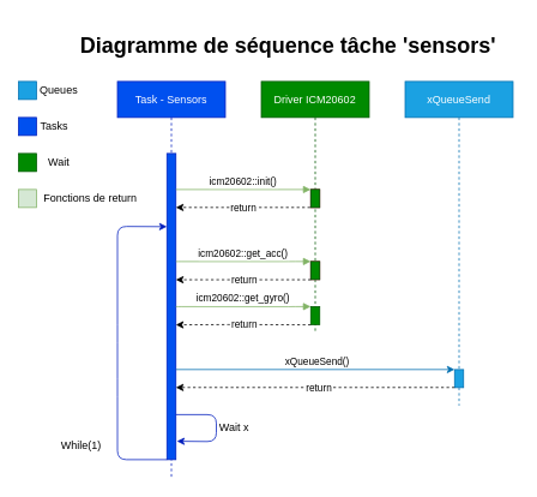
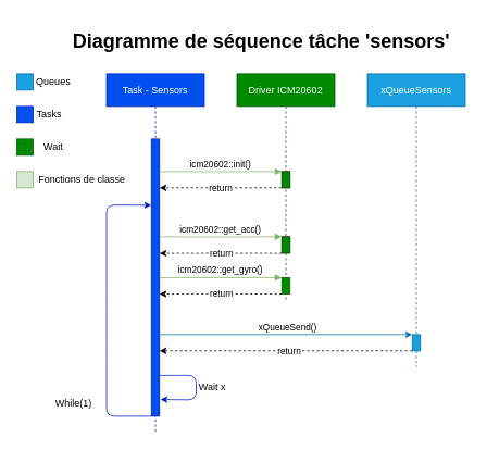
  <mxCell id="0" />
  <mxCell id="1" parent="0" />
  <mxCell id="2" value="Task - Sensors" style="shape=umlLifeline;perimeter=lifelinePerimeter;container=1;collapsible=0;recursiveResize=0;rounded=0;shadow=0;strokeWidth=1;fillColor=#0050ef;strokeColor=#001DBC;fontColor=#ffffff;" parent="1" vertex="1"><mxGeometry x="130" y="90" width="120" height="440" as="geometry" /></mxCell>
  <mxCell id="3" value="" style="points=[];perimeter=orthogonalPerimeter;rounded=0;shadow=0;strokeWidth=1;fillColor=#0050ef;strokeColor=#001DBC;fontColor=#ffffff;" parent="2" vertex="1"><mxGeometry x="55" y="80" width="10" height="340" as="geometry" /></mxCell>
  <mxCell id="4" value="" style="endArrow=classic;html=1;exitX=-0.003;exitY=1;exitDx=0;exitDy=0;exitPerimeter=0;entryX=0;entryY=0.239;entryDx=0;entryDy=0;entryPerimeter=0;fillColor=#0050ef;strokeColor=#001DBC;" edge="1" parent="2" source="3" target="3"><mxGeometry width="50" height="50" relative="1" as="geometry"><mxPoint x="-70" y="400" as="sourcePoint" /><mxPoint x="-10" y="200" as="targetPoint" /><Array as="points"><mxPoint y="420" /><mxPoint y="340" /><mxPoint y="280" /><mxPoint y="161" /></Array></mxGeometry></mxCell>
  <mxCell id="5" value="Driver ICM20602" style="shape=umlLifeline;perimeter=lifelinePerimeter;container=1;collapsible=0;recursiveResize=0;rounded=0;shadow=0;strokeWidth=1;fillColor=#008a00;strokeColor=#005700;fontColor=#ffffff;" parent="1" vertex="1"><mxGeometry x="290" y="90" width="120" height="280" as="geometry" /></mxCell>
  <mxCell id="6" value="" style="points=[];perimeter=orthogonalPerimeter;rounded=0;shadow=0;strokeWidth=1;fillColor=#d80073;strokeColor=#A50040;fontColor=#ffffff;" parent="5" vertex="1"><mxGeometry x="55" y="120" width="10" height="20" as="geometry" /></mxCell>
  <mxCell id="7" value="" style="points=[];perimeter=orthogonalPerimeter;rounded=0;shadow=0;strokeWidth=1;fillColor=#d80073;strokeColor=#A50040;fontColor=#ffffff;" vertex="1" parent="5"><mxGeometry x="55" y="200" width="10" height="20" as="geometry" /></mxCell>
  <mxCell id="8" value="" style="points=[];perimeter=orthogonalPerimeter;rounded=0;shadow=0;strokeWidth=1;fillColor=#008a00;strokeColor=#005700;fontColor=#ffffff;" vertex="1" parent="5"><mxGeometry x="55" y="250.08" width="10" height="20" as="geometry" /></mxCell>
  <mxCell id="9" value="icm20602::get_gyro()" style="verticalAlign=bottom;endArrow=block;shadow=0;strokeWidth=1;entryX=0;entryY=-0.004;entryDx=0;entryDy=0;entryPerimeter=0;fillColor=#d5e8d4;strokeColor=#82b366;" edge="1" parent="5" target="8"><mxGeometry relative="1" as="geometry"><mxPoint x="-95" y="250.08" as="sourcePoint" /><mxPoint x="40" y="250.08" as="targetPoint" /><mxPoint as="offset" /><Array as="points"><mxPoint x="-90" y="250.08" /><mxPoint x="30" y="250.08" /></Array></mxGeometry></mxCell>
  <mxCell id="10" value="" style="endArrow=classic;html=1;exitX=0;exitY=1.011;exitDx=0;exitDy=0;exitPerimeter=0;dashed=1;" edge="1" parent="5" source="8"><mxGeometry width="50" height="50" relative="1" as="geometry"><mxPoint x="49.43" y="290.08" as="sourcePoint" /><mxPoint x="-95" y="270.3" as="targetPoint" /><Array as="points"><mxPoint x="-30" y="270" /></Array></mxGeometry></mxCell>
  <mxCell id="11" value="return" style="edgeLabel;html=1;align=center;verticalAlign=middle;resizable=0;points=[];" vertex="1" connectable="0" parent="10"><mxGeometry x="-0.174" y="-1" relative="1" as="geometry"><mxPoint x="-12.72" y="0.78" as="offset" /></mxGeometry></mxCell>
  <mxCell id="12" value="" style="points=[];perimeter=orthogonalPerimeter;rounded=0;shadow=0;strokeWidth=1;fillColor=#008a00;strokeColor=#005700;fontColor=#ffffff;" vertex="1" parent="5"><mxGeometry x="55" y="120" width="10" height="20" as="geometry" /></mxCell>
  <mxCell id="13" value="" style="points=[];perimeter=orthogonalPerimeter;rounded=0;shadow=0;strokeWidth=1;fillColor=#008a00;strokeColor=#005700;fontColor=#ffffff;" vertex="1" parent="5"><mxGeometry x="55" y="200" width="10" height="20" as="geometry" /></mxCell>
  <mxCell id="14" value="icm20602::init()" style="verticalAlign=bottom;endArrow=block;entryX=0;entryY=0;shadow=0;strokeWidth=1;fillColor=#d5e8d4;strokeColor=#82b366;" parent="1" source="3" target="6" edge="1"><mxGeometry relative="1" as="geometry"><mxPoint x="285" y="170" as="sourcePoint" /><mxPoint as="offset" /></mxGeometry></mxCell>
- <mxCell id="15" value="xQueueSend" style="shape=umlLifeline;perimeter=lifelinePerimeter;container=1;collapsible=0;recursiveResize=0;rounded=0;shadow=0;strokeWidth=1;fillColor=#1ba1e2;strokeColor=#006EAF;fontColor=#ffffff;" vertex="1" parent="1"><mxGeometry x="450" y="90" width="120" height="360" as="geometry" /></mxCell>
+ <mxCell id="15" value="xQueueSensors" style="shape=umlLifeline;perimeter=lifelinePerimeter;container=1;collapsible=0;recursiveResize=0;rounded=0;shadow=0;strokeWidth=1;fillColor=#1ba1e2;strokeColor=#006EAF;fontColor=#ffffff;" vertex="1" parent="1"><mxGeometry x="450" y="90" width="120" height="360" as="geometry" /></mxCell>
  <mxCell id="16" value="" style="points=[];perimeter=orthogonalPerimeter;rounded=0;shadow=0;strokeWidth=1;fillColor=#1ba1e2;strokeColor=#006EAF;fontColor=#ffffff;" vertex="1" parent="15"><mxGeometry x="55" y="320" width="10" height="20" as="geometry" /></mxCell>
  <mxCell id="17" value="" style="endArrow=classic;html=1;exitX=-0.057;exitY=0.996;exitDx=0;exitDy=0;exitPerimeter=0;dashed=1;" edge="1" parent="1" source="6" target="3"><mxGeometry width="50" height="50" relative="1" as="geometry"><mxPoint x="270" y="300" as="sourcePoint" /><mxPoint x="200" y="250" as="targetPoint" /></mxGeometry></mxCell>
  <mxCell id="18" value="return" style="edgeLabel;html=1;align=center;verticalAlign=middle;resizable=0;points=[];" vertex="1" connectable="0" parent="17"><mxGeometry x="-0.174" y="-1" relative="1" as="geometry"><mxPoint x="-12.72" y="1.08" as="offset" /></mxGeometry></mxCell>
  <mxCell id="19" value="icm20602::get_acc()" style="verticalAlign=bottom;endArrow=block;shadow=0;strokeWidth=1;entryX=0;entryY=-0.004;entryDx=0;entryDy=0;entryPerimeter=0;fillColor=#d5e8d4;strokeColor=#82b366;" edge="1" parent="1" source="3" target="7"><mxGeometry relative="1" as="geometry"><mxPoint x="190" y="330" as="sourcePoint" /><mxPoint x="330" y="290" as="targetPoint" /><mxPoint as="offset" /><Array as="points"><mxPoint x="200" y="290" /><mxPoint x="320" y="290" /></Array></mxGeometry></mxCell>
  <mxCell id="20" value="" style="endArrow=classic;html=1;exitX=0;exitY=1.011;exitDx=0;exitDy=0;exitPerimeter=0;dashed=1;" edge="1" parent="1" source="7" target="3"><mxGeometry width="50" height="50" relative="1" as="geometry"><mxPoint x="339.43" y="330" as="sourcePoint" /><mxPoint x="190" y="330" as="targetPoint" /></mxGeometry></mxCell>
  <mxCell id="21" value="return" style="edgeLabel;html=1;align=center;verticalAlign=middle;resizable=0;points=[];" vertex="1" connectable="0" parent="20"><mxGeometry x="-0.174" y="-1" relative="1" as="geometry"><mxPoint x="-12.72" y="0.78" as="offset" /></mxGeometry></mxCell>
  <mxCell id="22" value="" style="endArrow=classic;html=1;entryX=0;entryY=-0.004;entryDx=0;entryDy=0;entryPerimeter=0;fillColor=#1ba1e2;strokeColor=#006EAF;" edge="1" parent="1" source="3" target="16"><mxGeometry width="50" height="50" relative="1" as="geometry"><mxPoint x="320" y="470" as="sourcePoint" /><mxPoint x="370" y="420" as="targetPoint" /></mxGeometry></mxCell>
  <mxCell id="23" value="xQueueSend()" style="edgeLabel;html=1;align=center;verticalAlign=middle;resizable=0;points=[];" vertex="1" connectable="0" parent="22"><mxGeometry x="0.416" y="1" relative="1" as="geometry"><mxPoint x="-62.79" y="-8.84" as="offset" /></mxGeometry></mxCell>
  <mxCell id="24" value="" style="endArrow=classic;html=1;exitX=0;exitY=0.993;exitDx=0;exitDy=0;exitPerimeter=0;dashed=1;" edge="1" parent="1" source="16" target="3"><mxGeometry width="50" height="50" relative="1" as="geometry"><mxPoint x="360" y="470" as="sourcePoint" /><mxPoint x="410" y="420" as="targetPoint" /></mxGeometry></mxCell>
  <mxCell id="25" value="return" style="edgeLabel;html=1;align=center;verticalAlign=middle;resizable=0;points=[];" vertex="1" connectable="0" parent="24"><mxGeometry x="0.041" y="-1" relative="1" as="geometry"><mxPoint x="9" y="1.14" as="offset" /></mxGeometry></mxCell>
  <mxCell id="26" value="" style="endArrow=classic;html=1;entryX=1.114;entryY=0.94;entryDx=0;entryDy=0;entryPerimeter=0;fillColor=#0050ef;strokeColor=#001DBC;" edge="1" parent="1" target="3"><mxGeometry width="50" height="50" relative="1" as="geometry"><mxPoint x="195" y="460" as="sourcePoint" /><mxPoint x="200" y="490" as="targetPoint" /><Array as="points"><mxPoint x="240" y="460" /><mxPoint x="240" y="490" /></Array></mxGeometry></mxCell>
  <mxCell id="27" value="Wait x" style="text;html=1;strokeColor=none;fillColor=none;align=center;verticalAlign=middle;whiteSpace=wrap;rounded=0;" vertex="1" parent="1"><mxGeometry x="240" y="470" width="40" height="10" as="geometry" /></mxCell>
  <mxCell id="28" value="While(1)" style="text;html=1;strokeColor=none;fillColor=none;align=center;verticalAlign=middle;whiteSpace=wrap;rounded=0;dashed=1;" vertex="1" parent="1"><mxGeometry x="60" y="485" width="60" height="20" as="geometry" /></mxCell>
  <mxCell id="29" value="&lt;span style=&quot;font-size: 24px&quot;&gt;&lt;b&gt;Diagramme de séquence tâche 'sensors'&lt;/b&gt;&lt;/span&gt;" style="text;html=1;strokeColor=none;fillColor=none;align=center;verticalAlign=middle;whiteSpace=wrap;rounded=0;" vertex="1" parent="1"><mxGeometry x="65" y="20" width="510" height="60" as="geometry" /></mxCell>
  <mxCell id="30" value="" style="whiteSpace=wrap;html=1;aspect=fixed;strokeWidth=1;fillColor=#1ba1e2;strokeColor=#006EAF;fontColor=#ffffff;" vertex="1" parent="1"><mxGeometry x="20" y="90" width="20" height="20" as="geometry" /></mxCell>
  <mxCell id="31" value="Queues" style="text;html=1;strokeColor=none;fillColor=none;align=center;verticalAlign=middle;whiteSpace=wrap;rounded=0;" vertex="1" parent="1"><mxGeometry x="40" y="90" width="50" height="20" as="geometry" /></mxCell>
  <mxCell id="32" value="" style="whiteSpace=wrap;html=1;aspect=fixed;strokeWidth=1;fillColor=#0050ef;strokeColor=#001DBC;fontColor=#ffffff;" vertex="1" parent="1"><mxGeometry x="20" y="130" width="20" height="20" as="geometry" /></mxCell>
  <mxCell id="33" value="Tasks" style="text;html=1;strokeColor=none;fillColor=none;align=center;verticalAlign=middle;whiteSpace=wrap;rounded=0;" vertex="1" parent="1"><mxGeometry x="40" y="130" width="40" height="20" as="geometry" /></mxCell>
  <mxCell id="34" value="" style="whiteSpace=wrap;html=1;aspect=fixed;strokeWidth=1;fillColor=#008a00;strokeColor=#005700;fontColor=#ffffff;" vertex="1" parent="1"><mxGeometry x="20" y="170" width="20" height="20" as="geometry" /></mxCell>
  <mxCell id="35" value="Wait" style="text;html=1;strokeColor=none;fillColor=none;align=center;verticalAlign=middle;whiteSpace=wrap;rounded=0;" vertex="1" parent="1"><mxGeometry x="40" y="170" width="50" height="20" as="geometry" /></mxCell>
  <mxCell id="36" value="" style="whiteSpace=wrap;html=1;aspect=fixed;strokeWidth=1;fillColor=#d5e8d4;strokeColor=#82b366;" vertex="1" parent="1"><mxGeometry x="20" y="210" width="20" height="20" as="geometry" /></mxCell>
- <mxCell id="37" value="Fonctions de return" style="text;html=1;strokeColor=none;fillColor=none;align=center;verticalAlign=middle;whiteSpace=wrap;rounded=0;" vertex="1" parent="1"><mxGeometry x="40" y="210" width="120" height="20" as="geometry" /></mxCell>
+ <mxCell id="37" value="Fonctions de classe" style="text;html=1;strokeColor=none;fillColor=none;align=center;verticalAlign=middle;whiteSpace=wrap;rounded=0;" vertex="1" parent="1"><mxGeometry x="40" y="210" width="120" height="20" as="geometry" /></mxCell>
